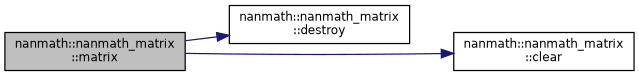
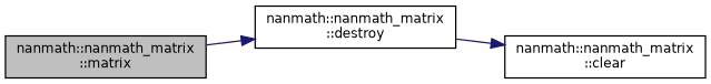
  digraph {
    rankdir=LR
    node [color=black fillcolor=white fontname=Helvetica fontsize=10 shape=record style=filled]
    edge [color=midnightblue fontname=Helvetica fontsize=10 labelfontname=Helvetica labelfontsize=10 style=solid]
    n1 [fillcolor=grey75 fontcolor=black height=0.2 label="nanmath::nanmath_matrix\l::matrix" width=0.4]
    n2 [height=0.2 label="nanmath::nanmath_matrix\l::destroy" width=0.4]
    n3 [height=0.2 label="nanmath::nanmath_matrix\l::clear" width=0.4]
    n1 -> n2
-   n1 -> n3
+   n2 -> n3
  }
